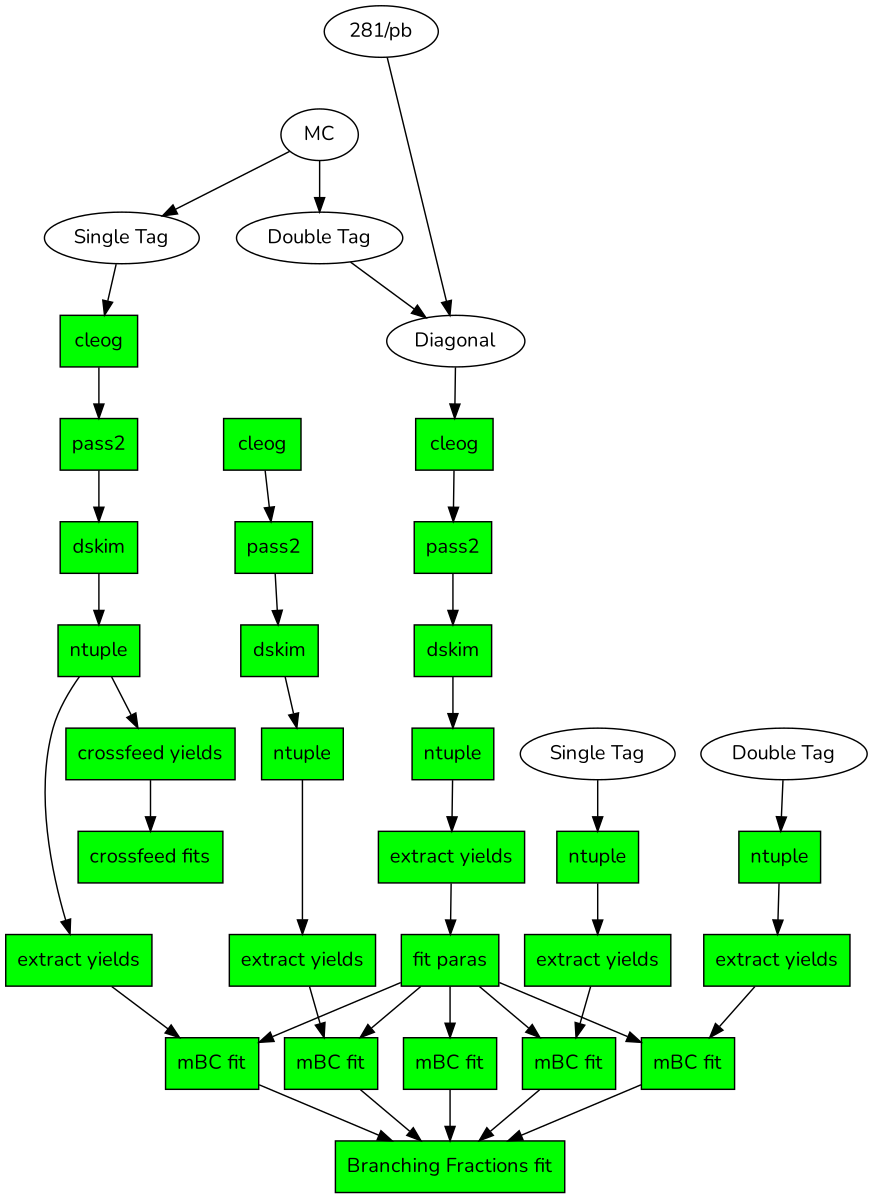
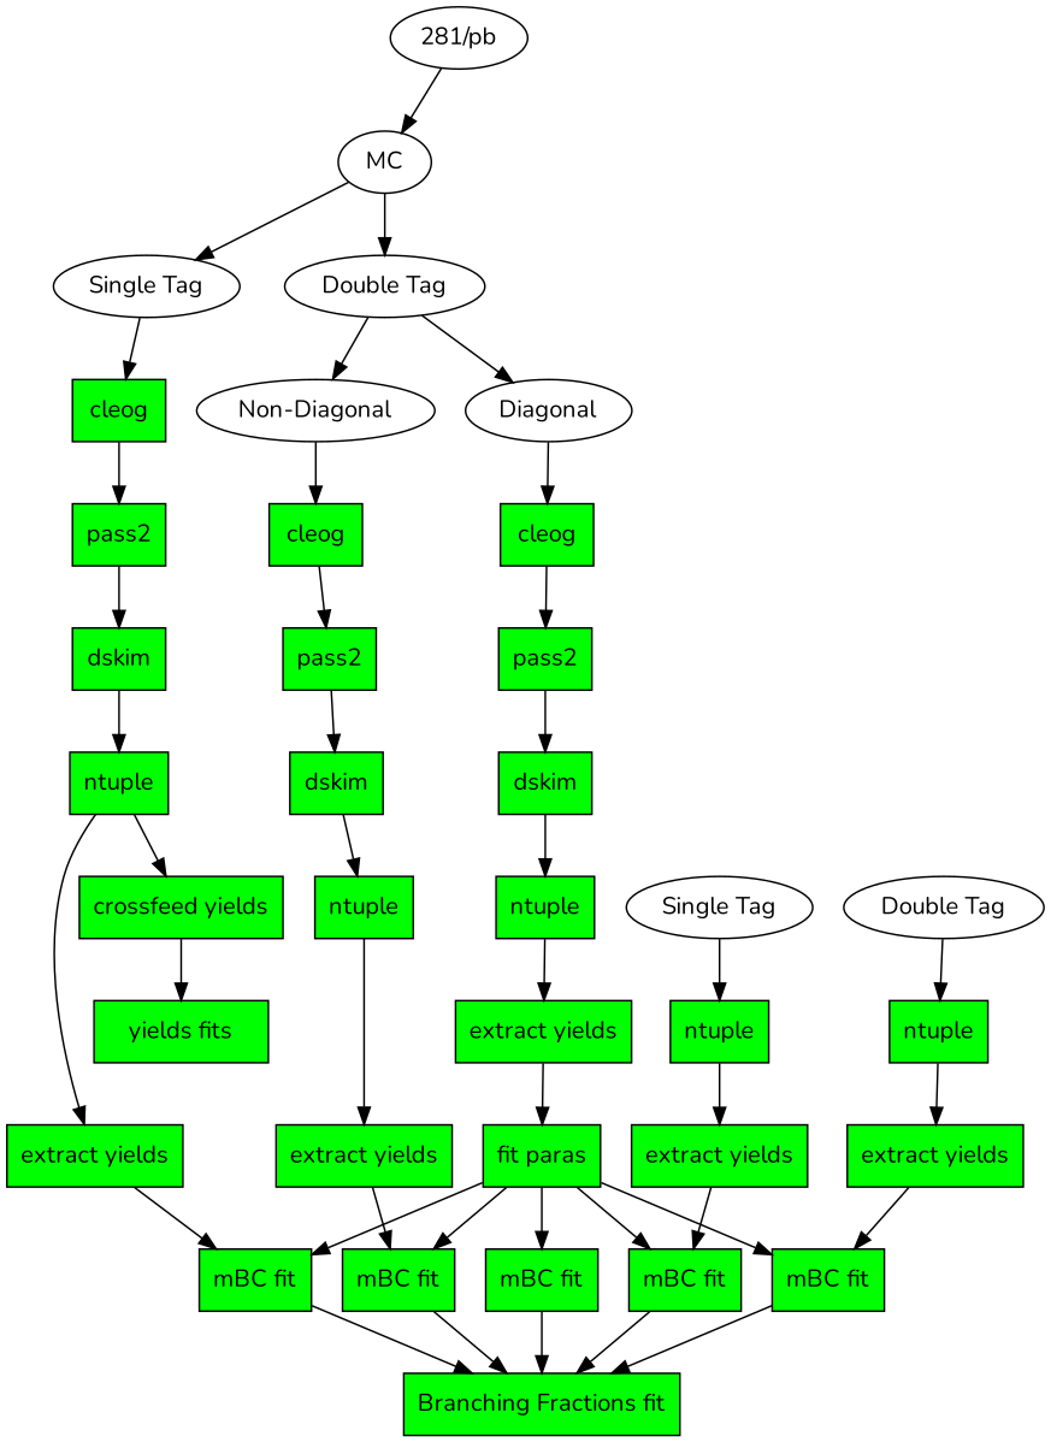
  digraph {
    fontname=Nunito
    node [fontname=Nunito fillcolor=green shape=box style=filled]
    edge [fontname=Nunito]
    n1 [label="281/pb" fillcolor="" shape="" style=""]
    n2 [label=MC fillcolor="" shape="" style=""]
    n3 [label="Double Tag" fillcolor="" shape="" style=""]
    n4 [label="Single Tag" fillcolor="" shape="" style=""]
    n5 [label=Diagonal fillcolor="" shape="" style=""]
+   n6 [label="Non-Diagonal" fillcolor="" shape="" style=""]
    n7 [label=cleog]
    n8 [label=cleog]
    n9 [label=cleog]
    n10 [label=pass2]
    n11 [label=dskim]
    n12 [label=ntuple]
    n13 [label="extract yields"]
    n14 [label="fit paras"]
    n15 [label="mBC fit"]
    n16 [label="mBC fit"]
    n17 [label="mBC fit"]
    n18 [label="mBC fit"]
    n19 [label="mBC fit"]
    n20 [label="Branching Fractions fit"]
    n21 [label=pass2]
    n22 [label=dskim]
    n23 [label=ntuple]
    n24 [label="extract yields"]
    n25 [label=pass2]
    n26 [label=dskim]
    n27 [label=ntuple]
    n28 [label="extract yields"]
    n29 [label="crossfeed yields"]
-   n30 [label="crossfeed fits"]
+   n30 [label="yields fits"]
    n31 [label="Single Tag" fillcolor="" shape="" style=""]
    n32 [label=ntuple]
    n33 [label="Double Tag" fillcolor="" shape="" style=""]
    n34 [label=ntuple]
    n35 [label="extract yields"]
    n36 [label="extract yields"]
-   n1 -> n5
+   n1 -> n2
    n2 -> n3
    n2 -> n4
    n3 -> n5
+   n3 -> n6
    n4 -> n7
    n5 -> n8
+   n6 -> n9
    n7 -> n25
    n8 -> n10
    n9 -> n21
    n10 -> n11
    n11 -> n12
    n12 -> n13
    n13 -> n14
    n14 -> n15
    n14 -> n16
    n14 -> n17
    n14 -> n18
    n14 -> n19
    n15 -> n20
    n16 -> n20
    n17 -> n20
    n18 -> n20
    n19 -> n20
    n21 -> n22
    n22 -> n23
    n23 -> n24
    n24 -> n16
    n25 -> n26
    n26 -> n27
    n27 -> n28
    n27 -> n29
    n28 -> n17
    n29 -> n30
    n31 -> n32
    n32 -> n35
    n33 -> n34
    n34 -> n36
    n35 -> n18
    n36 -> n19
  }
